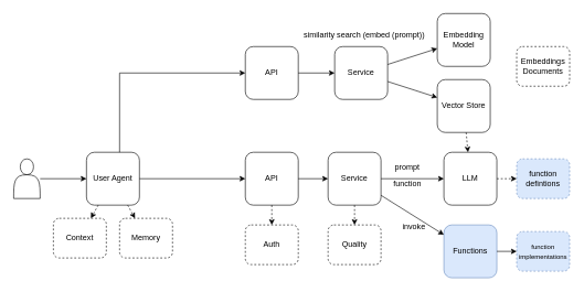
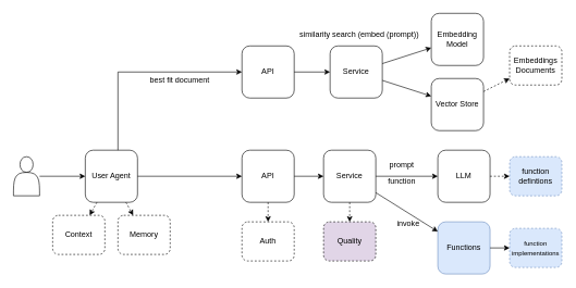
  <mxCell id="0" />
  <mxCell id="1" parent="0" />
  <mxCell id="2" value="" style="shape=actor;whiteSpace=wrap;html=1;" parent="1" vertex="1"><mxGeometry x="20" y="240" width="40" height="60" as="geometry" /></mxCell>
  <mxCell id="3" value="User Agent" style="rounded=1;whiteSpace=wrap;html=1;" parent="1" vertex="1"><mxGeometry x="130" y="230" width="80" height="80" as="geometry" /></mxCell>
  <mxCell id="4" value="API" style="rounded=1;whiteSpace=wrap;html=1;" parent="1" vertex="1"><mxGeometry x="370" y="230" width="80" height="80" as="geometry" /></mxCell>
  <mxCell id="5" value="LLM" style="rounded=1;whiteSpace=wrap;html=1;" parent="1" vertex="1"><mxGeometry x="670" y="230" width="80" height="80" as="geometry" /></mxCell>
  <mxCell id="6" value="Service" style="rounded=1;whiteSpace=wrap;html=1;" parent="1" vertex="1"><mxGeometry x="495" y="230" width="80" height="80" as="geometry" /></mxCell>
  <mxCell id="7" value="" style="endArrow=classic;html=1;rounded=0;" parent="1" source="2" target="3" edge="1"><mxGeometry width="50" height="50" relative="1" as="geometry"><mxPoint x="340" y="330" as="sourcePoint" /><mxPoint x="390" y="280" as="targetPoint" /></mxGeometry></mxCell>
  <mxCell id="8" value="" style="endArrow=classic;html=1;rounded=0;" parent="1" source="3" target="4" edge="1"><mxGeometry width="50" height="50" relative="1" as="geometry"><mxPoint x="140" y="280" as="sourcePoint" /><mxPoint x="180" y="280" as="targetPoint" /></mxGeometry></mxCell>
  <mxCell id="9" value="" style="endArrow=classic;html=1;rounded=0;" parent="1" source="4" target="6" edge="1"><mxGeometry width="50" height="50" relative="1" as="geometry"><mxPoint x="340" y="280" as="sourcePoint" /><mxPoint x="380" y="280" as="targetPoint" /></mxGeometry></mxCell>
  <mxCell id="10" value="" style="endArrow=classic;html=1;rounded=0;" parent="1" source="6" target="5" edge="1"><mxGeometry width="50" height="50" relative="1" as="geometry"><mxPoint x="460" y="280" as="sourcePoint" /><mxPoint x="505" y="280" as="targetPoint" /></mxGeometry></mxCell>
  <mxCell id="11" value="Memory" style="rounded=1;whiteSpace=wrap;html=1;dashed=1;" parent="1" vertex="1"><mxGeometry x="180" y="330" width="80" height="60" as="geometry" /></mxCell>
  <mxCell id="12" value="" style="endArrow=classic;html=1;rounded=0;entryX=0.5;entryY=0;entryDx=0;entryDy=0;strokeColor=none;" parent="1" source="3" target="11" edge="1"><mxGeometry width="50" height="50" relative="1" as="geometry"><mxPoint x="100" y="280" as="sourcePoint" /><mxPoint x="140" y="280" as="targetPoint" /></mxGeometry></mxCell>
  <mxCell id="13" value="" style="endArrow=classic;html=1;rounded=0;dashed=1;" parent="1" source="3" target="11" edge="1"><mxGeometry width="50" height="50" relative="1" as="geometry"><mxPoint x="100" y="280" as="sourcePoint" /><mxPoint x="140" y="280" as="targetPoint" /></mxGeometry></mxCell>
  <mxCell id="14" value="Auth" style="rounded=1;whiteSpace=wrap;html=1;dashed=1;" parent="1" vertex="1"><mxGeometry x="370" y="340" width="80" height="60" as="geometry" /></mxCell>
  <mxCell id="15" value="" style="endArrow=classic;html=1;rounded=0;dashed=1;" parent="1" source="4" target="14" edge="1"><mxGeometry width="50" height="50" relative="1" as="geometry"><mxPoint x="406.667" y="290" as="sourcePoint" /><mxPoint x="380" y="280" as="targetPoint" /></mxGeometry></mxCell>
- <mxCell id="16" value="Quality" style="rounded=1;whiteSpace=wrap;html=1;dashed=1;" parent="1" vertex="1"><mxGeometry x="495" y="340" width="80" height="60" as="geometry" /></mxCell>
+ <mxCell id="16" value="Quality" style="rounded=1;whiteSpace=wrap;html=1;dashed=1;fillColor=#e1d5e7;" parent="1" vertex="1"><mxGeometry x="495" y="340" width="80" height="60" as="geometry" /></mxCell>
  <mxCell id="17" value="" style="endArrow=classic;html=1;rounded=0;dashed=1;" parent="1" source="6" target="16" edge="1"><mxGeometry width="50" height="50" relative="1" as="geometry"><mxPoint x="500.001" y="280" as="sourcePoint" /><mxPoint x="516.43" y="290" as="targetPoint" /></mxGeometry></mxCell>
  <mxCell id="18" value="Context" style="rounded=1;whiteSpace=wrap;html=1;dashed=1;" parent="1" vertex="1"><mxGeometry x="80" y="330" width="80" height="60" as="geometry" /></mxCell>
  <mxCell id="19" value="" style="endArrow=classic;html=1;rounded=0;dashed=1;" parent="1" source="3" target="18" edge="1"><mxGeometry width="50" height="50" relative="1" as="geometry"><mxPoint x="180" y="320" as="sourcePoint" /><mxPoint x="180" y="400" as="targetPoint" /></mxGeometry></mxCell>
  <mxCell id="20" value="API" style="rounded=1;whiteSpace=wrap;html=1;" parent="1" vertex="1"><mxGeometry x="370" y="70" width="80" height="80" as="geometry" /></mxCell>
  <mxCell id="21" value="" style="endArrow=classic;html=1;rounded=0;edgeStyle=orthogonalEdgeStyle;" parent="1" source="3" target="20" edge="1"><mxGeometry width="50" height="50" relative="1" as="geometry"><mxPoint x="220" y="280" as="sourcePoint" /><mxPoint x="380" y="280" as="targetPoint" /><Array as="points"><mxPoint x="180" y="110" /></Array></mxGeometry></mxCell>
  <mxCell id="22" value="Vector Store" style="rounded=1;whiteSpace=wrap;html=1;" parent="1" vertex="1"><mxGeometry x="660" y="120" width="80" height="80" as="geometry" /></mxCell>
  <mxCell id="23" value="Embeddings Documents" style="rounded=1;whiteSpace=wrap;html=1;dashed=1;" parent="1" vertex="1"><mxGeometry x="780" y="70" width="80" height="60" as="geometry" /></mxCell>
- <mxCell id="24" value="" style="endArrow=classic;html=1;rounded=0;dashed=1;" parent="1" source="22" target="5" edge="1"><mxGeometry width="50" height="50" relative="1" as="geometry"><mxPoint x="665" y="-10" as="sourcePoint" /><mxPoint x="665" y="20" as="targetPoint" /></mxGeometry></mxCell>
+ <mxCell id="24" value="" style="endArrow=classic;html=1;rounded=0;dashed=1;" parent="1" source="22" target="23" edge="1"><mxGeometry width="50" height="50" relative="1" as="geometry"><mxPoint x="665" y="-10" as="sourcePoint" /><mxPoint x="665" y="20" as="targetPoint" /></mxGeometry></mxCell>
  <mxCell id="25" value="" style="endArrow=classic;html=1;rounded=0;exitX=1;exitY=0.5;exitDx=0;exitDy=0;entryX=0;entryY=0.5;entryDx=0;entryDy=0;" parent="1" source="20" target="27" edge="1"><mxGeometry width="50" height="50" relative="1" as="geometry"><mxPoint x="460" y="245" as="sourcePoint" /><mxPoint x="480" y="145" as="targetPoint" /></mxGeometry></mxCell>
  <mxCell id="26" value="prompt" style="text;html=1;align=center;verticalAlign=middle;whiteSpace=wrap;rounded=0;" parent="1" vertex="1"><mxGeometry x="540" y="240" width="150" height="25" as="geometry" /></mxCell>
  <mxCell id="27" value="Service" style="rounded=1;whiteSpace=wrap;html=1;" parent="1" vertex="1"><mxGeometry x="505" y="70" width="80" height="80" as="geometry" /></mxCell>
  <mxCell id="28" value="Embedding Model" style="rounded=1;whiteSpace=wrap;html=1;" parent="1" vertex="1"><mxGeometry x="660" y="20" width="80" height="80" as="geometry" /></mxCell>
  <mxCell id="29" value="" style="endArrow=classic;html=1;rounded=0;" parent="1" source="27" target="28" edge="1"><mxGeometry width="50" height="50" relative="1" as="geometry"><mxPoint x="460" y="120" as="sourcePoint" /><mxPoint x="515" y="120" as="targetPoint" /></mxGeometry></mxCell>
  <mxCell id="30" value="" style="endArrow=classic;html=1;rounded=0;" parent="1" source="27" target="22" edge="1"><mxGeometry width="50" height="50" relative="1" as="geometry"><mxPoint x="595" y="112" as="sourcePoint" /><mxPoint x="670" y="98" as="targetPoint" /></mxGeometry></mxCell>
  <mxCell id="31" value="similarity search (embed (prompt))" style="text;html=1;align=center;verticalAlign=middle;whiteSpace=wrap;rounded=0;" parent="1" vertex="1"><mxGeometry x="390" y="40" width="320" height="25" as="geometry" /></mxCell>
+ <mxCell id="32" value="best fit document" style="text;html=1;align=center;verticalAlign=middle;whiteSpace=wrap;rounded=0;" parent="1" vertex="1"><mxGeometry x="200" y="110" width="150" height="25" as="geometry" /></mxCell>
  <mxCell id="33" value="Functions" style="rounded=1;whiteSpace=wrap;html=1;fillColor=#dae8fc;strokeColor=#6c8ebf;" parent="1" vertex="1"><mxGeometry x="670" y="340" width="80" height="80" as="geometry" /></mxCell>
  <mxCell id="34" value="function" style="text;html=1;align=center;verticalAlign=middle;whiteSpace=wrap;rounded=0;" parent="1" vertex="1"><mxGeometry x="540" y="265" width="150" height="25" as="geometry" /></mxCell>
  <mxCell id="35" value="function defintions" style="rounded=1;whiteSpace=wrap;html=1;dashed=1;fillColor=#dae8fc;strokeColor=#6c8ebf;" parent="1" vertex="1"><mxGeometry x="780" y="240" width="80" height="60" as="geometry" /></mxCell>
  <mxCell id="36" value="" style="endArrow=classic;html=1;rounded=0;dashed=1;" parent="1" edge="1"><mxGeometry width="50" height="50" relative="1" as="geometry"><mxPoint x="750" y="270" as="sourcePoint" /><mxPoint x="780" y="270" as="targetPoint" /></mxGeometry></mxCell>
  <mxCell id="37" value="&lt;font style=&quot;font-size: 10px;&quot;&gt;function implementations&lt;/font&gt;" style="rounded=1;whiteSpace=wrap;html=1;dashed=1;fillColor=#dae8fc;strokeColor=#6c8ebf;" parent="1" vertex="1"><mxGeometry x="780" y="350" width="80" height="60" as="geometry" /></mxCell>
  <mxCell id="38" value="" style="endArrow=classic;html=1;rounded=0;dashed=0;" parent="1" source="33" target="37" edge="1"><mxGeometry width="50" height="50" relative="1" as="geometry"><mxPoint x="765" y="370" as="sourcePoint" /><mxPoint x="795" y="370" as="targetPoint" /></mxGeometry></mxCell>
  <mxCell id="39" value="" style="endArrow=classic;html=1;rounded=0;" parent="1" source="6" target="33" edge="1"><mxGeometry width="50" height="50" relative="1" as="geometry"><mxPoint x="585" y="280" as="sourcePoint" /><mxPoint x="680" y="280" as="targetPoint" /></mxGeometry></mxCell>
  <mxCell id="40" value="invoke" style="text;html=1;align=center;verticalAlign=middle;whiteSpace=wrap;rounded=0;" parent="1" vertex="1"><mxGeometry x="550" y="330" width="150" height="25" as="geometry" /></mxCell>
